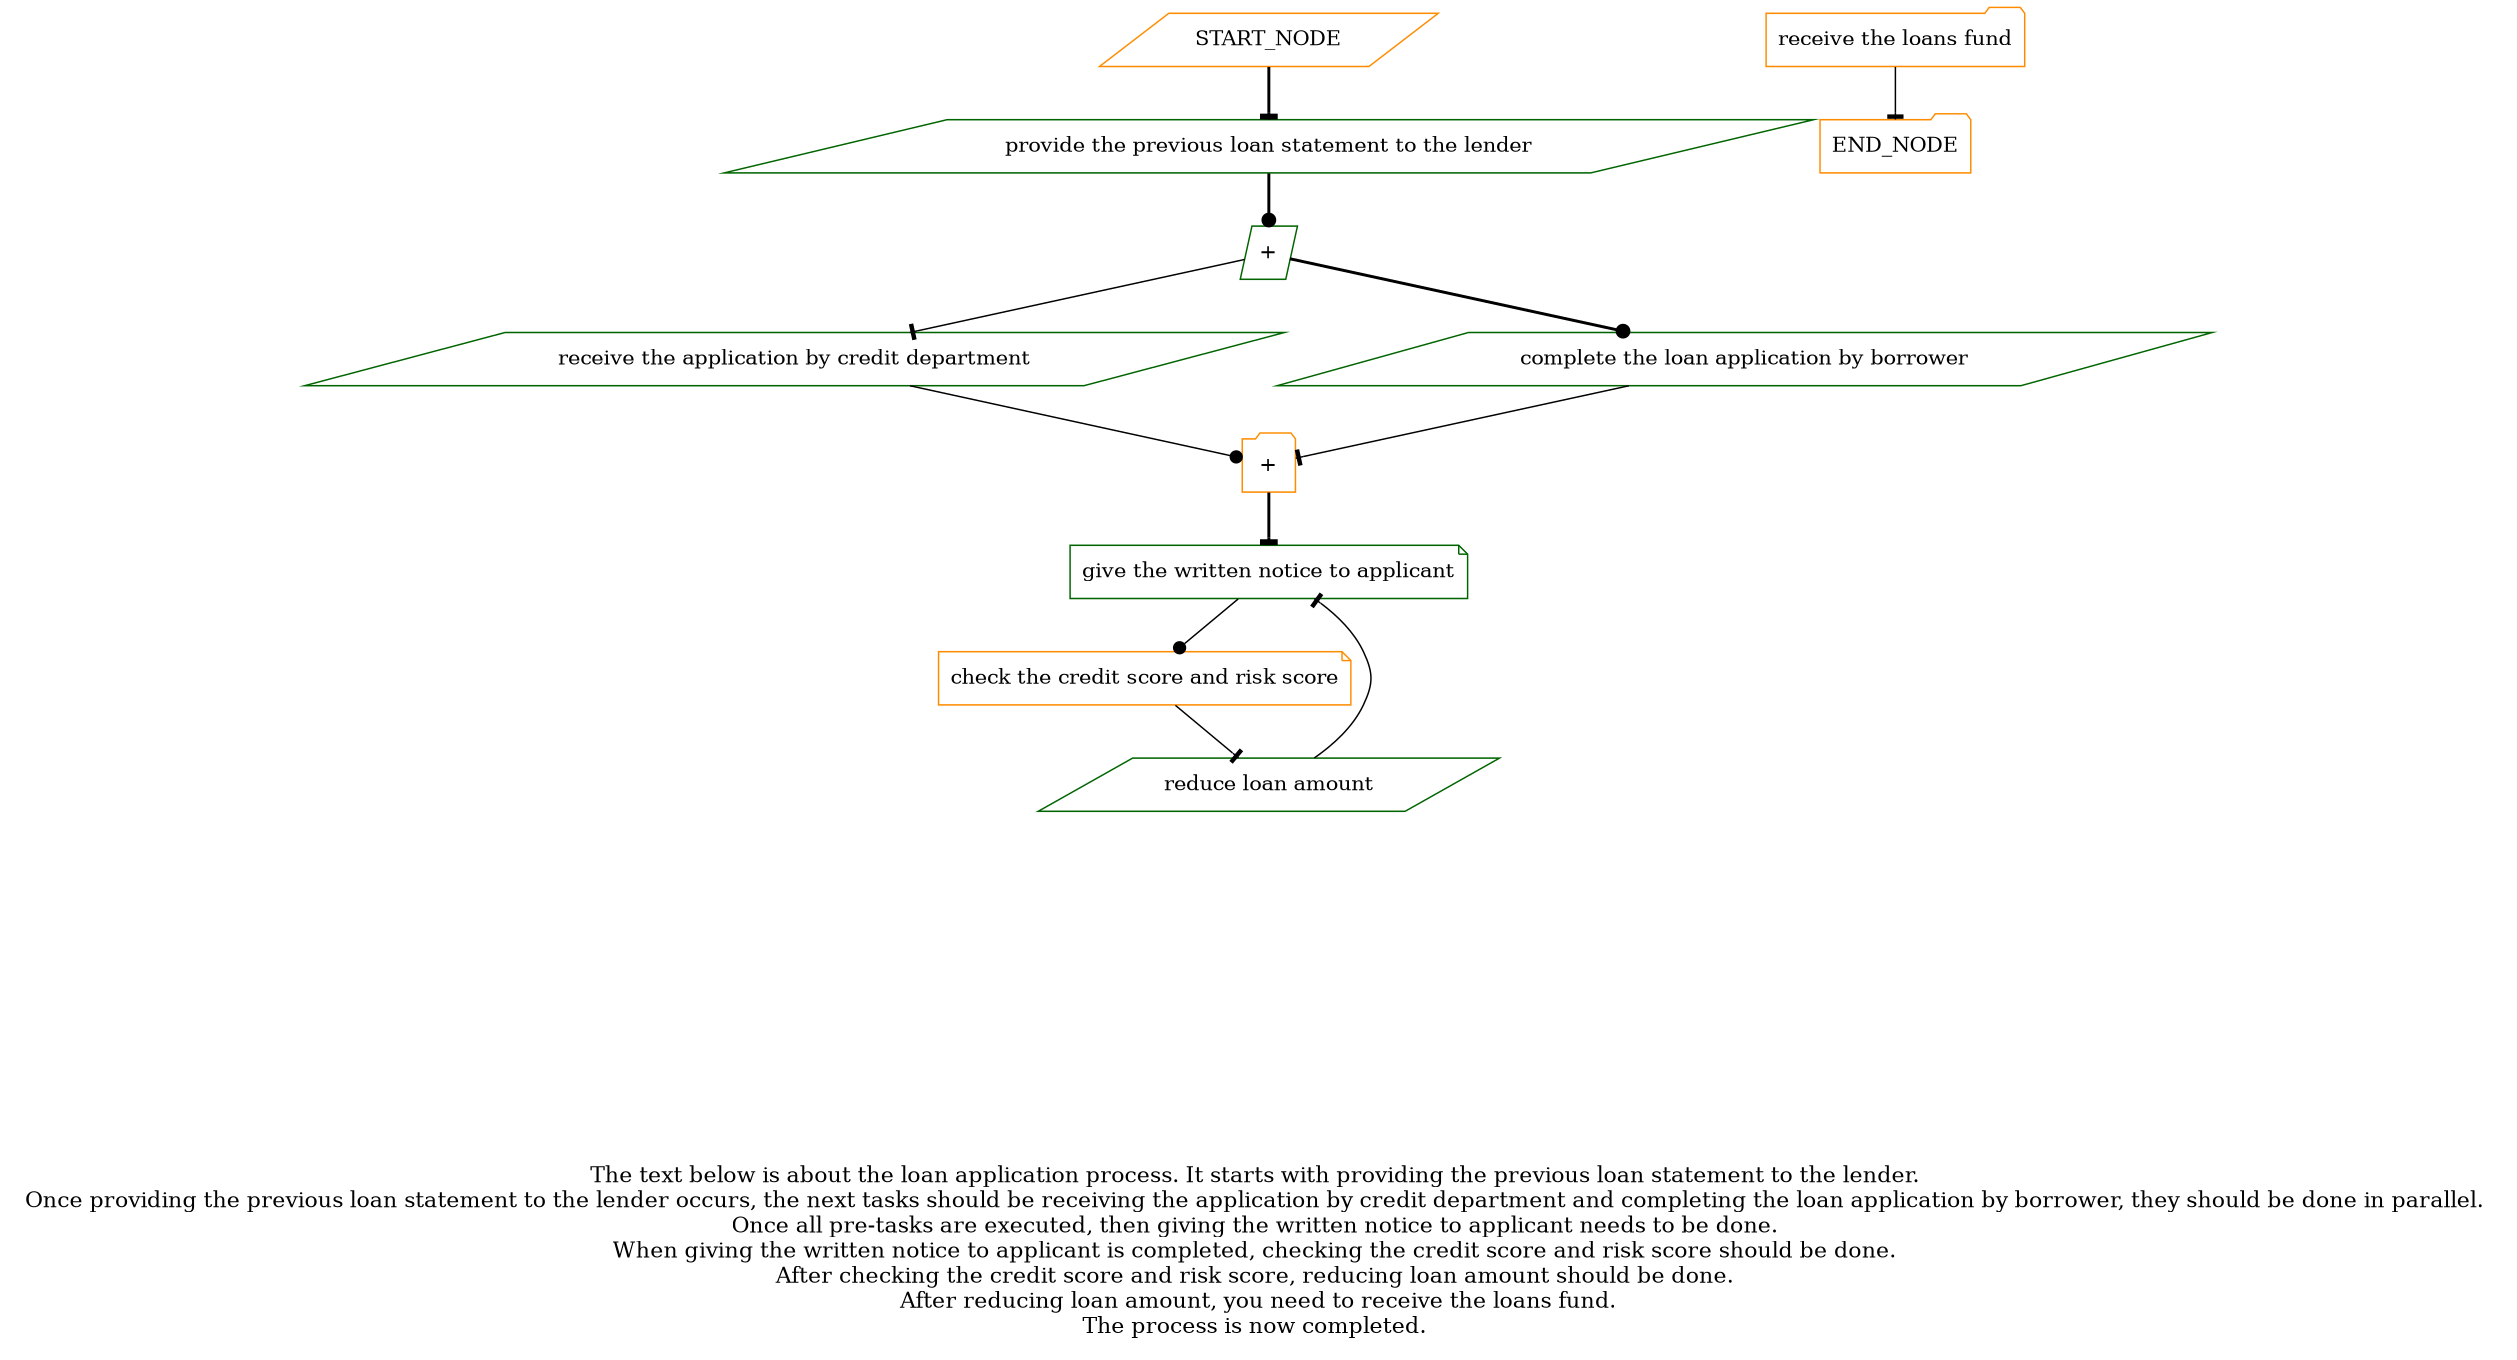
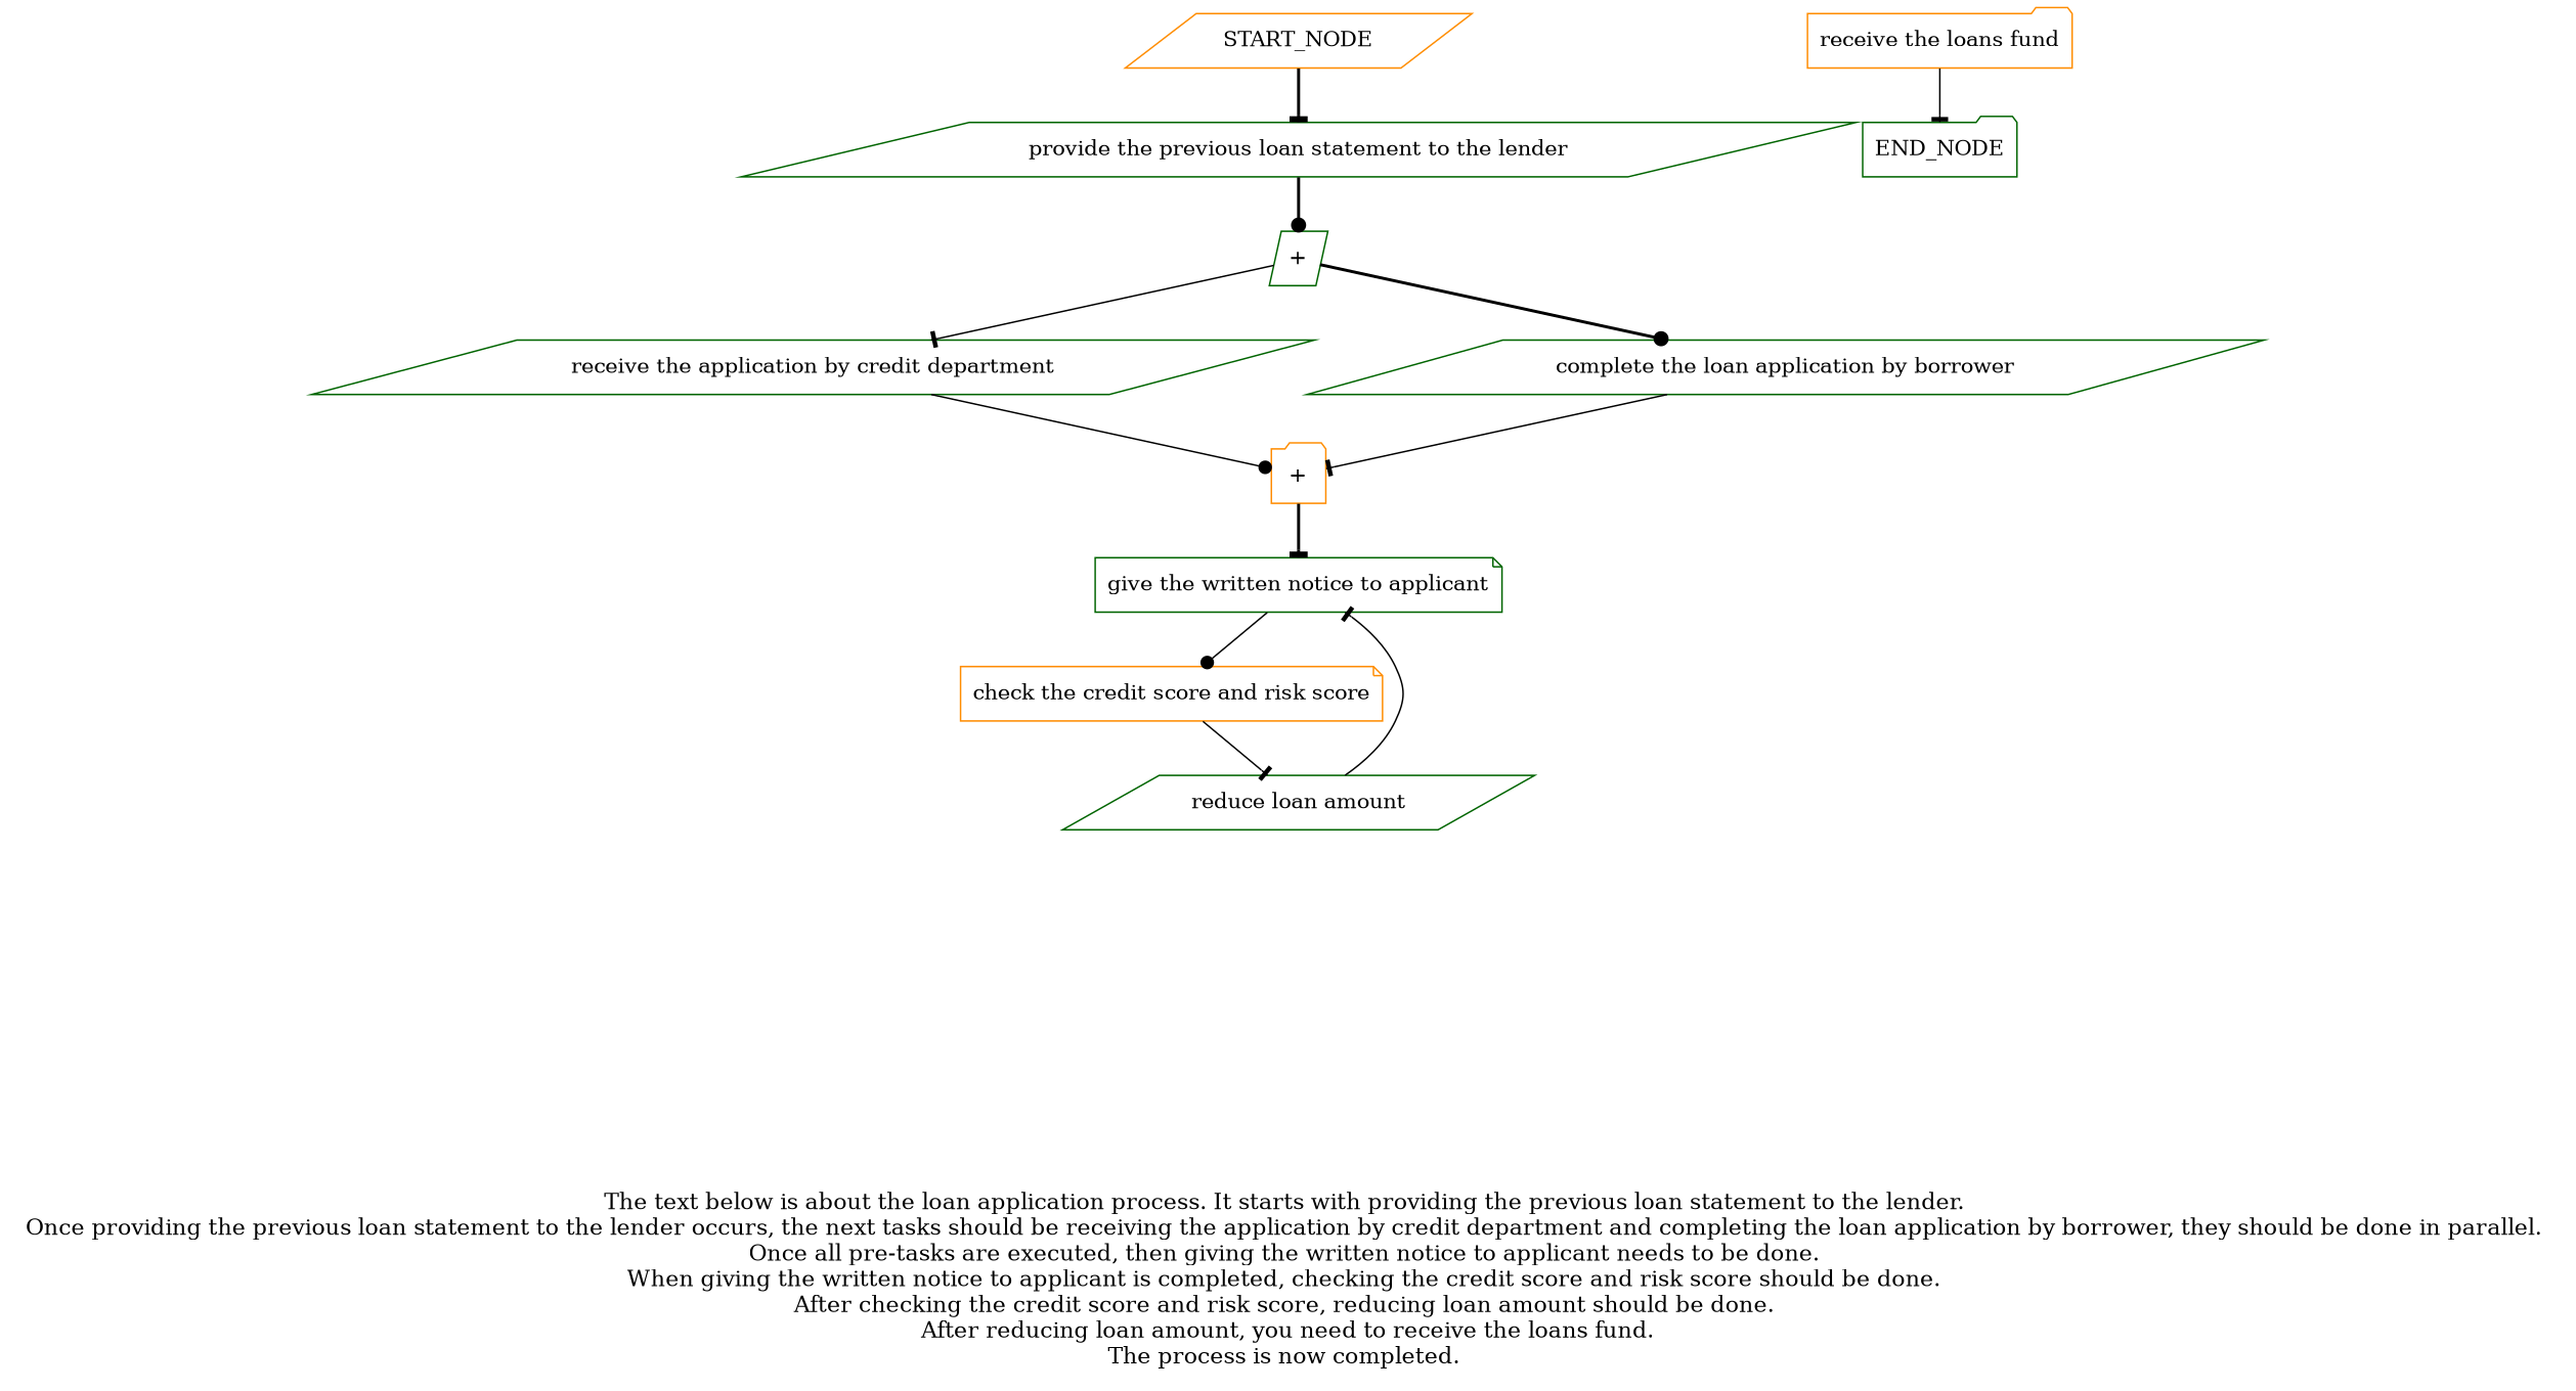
  digraph {
    fontsize=15
    label="\n\n\nThe text below is about the loan application process. It starts with providing the previous loan statement to the lender. \nOnce providing the previous loan statement to the lender occurs, the next tasks should be receiving the application by credit department and completing the loan application by borrower, they should be done in parallel. \nOnce all pre-tasks are executed, then giving the written notice to applicant needs to be done. \nWhen giving the written notice to applicant is completed, checking the credit score and risk score should be done. \nAfter checking the credit score and risk score, reducing loan amount should be done. \nAfter reducing loan amount, you need to receive the loans fund.\nThe process is now completed. \n"
    rankdir=TB
    node [color=darkgreen shape=parallelogram]
    edge [arrowhead=tee style=solid]
    "provide the previous loan statement to the lender"
    n2 [fixedsize=true label="+" width=0.5]
    "receive the application by credit department"
    "complete the loan application by borrower"
    n5 [color=darkorange fixedsize=true label="+" shape=folder width=0.5]
    "give the written notice to applicant" [shape=note]
    "check the credit score and risk score" [color=darkorange shape=note]
    "reduce loan amount"
    "receive the loans fund" [color=darkorange shape=folder]
-   END_NODE [color=darkorange shape=folder width=0.2]
+   END_NODE [shape=folder width=0.2]
    START_NODE [color=darkorange width=0.3]
    subgraph sub_1 {
      "provide the previous loan statement to the lender"
      n2
      "receive the application by credit department"
      "complete the loan application by borrower"
      n5
      "give the written notice to applicant"
      "check the credit score and risk score"
      "reduce loan amount"
      "receive the loans fund"
    }
    "provide the previous loan statement to the lender" -> n2 [arrowhead=dot style=bold]
    n2 -> "receive the application by credit department"
    n2 -> "complete the loan application by borrower" [arrowhead=dot style=bold]
    "receive the application by credit department" -> n5 [arrowhead=dot]
    "complete the loan application by borrower" -> n5
    n5 -> "give the written notice to applicant" [style=bold]
    "give the written notice to applicant" -> "check the credit score and risk score" [arrowhead=dot]
    "check the credit score and risk score" -> "reduce loan amount"
    "reduce loan amount" -> "give the written notice to applicant"
    "receive the loans fund" -> END_NODE
    START_NODE -> "provide the previous loan statement to the lender" [style=bold]
  }
